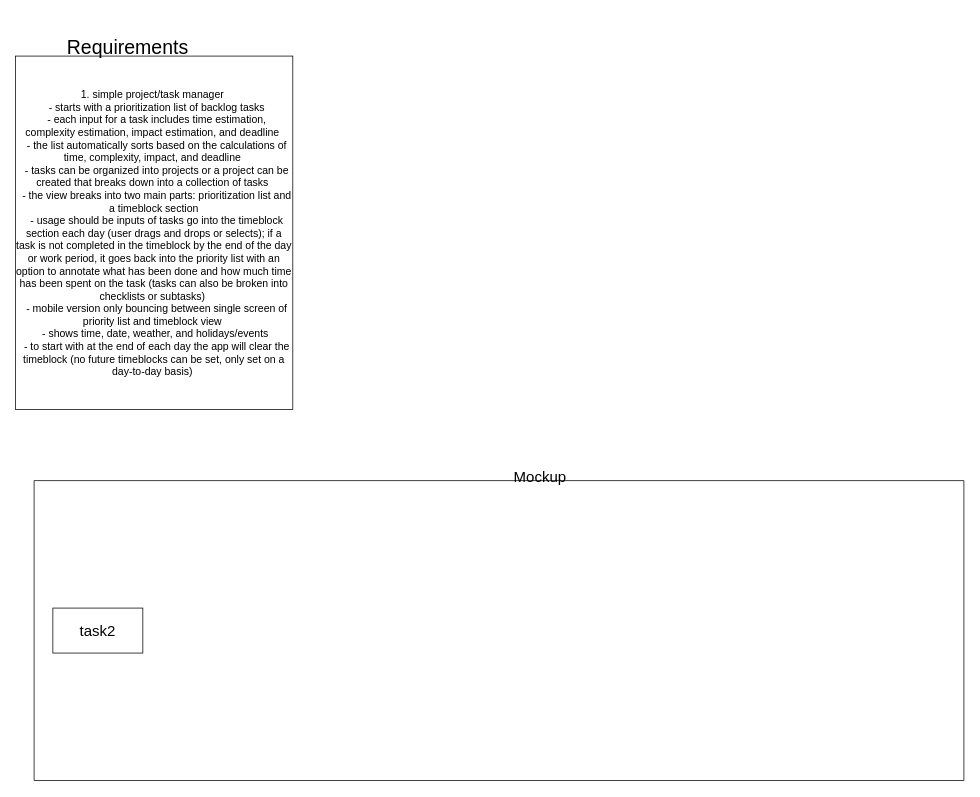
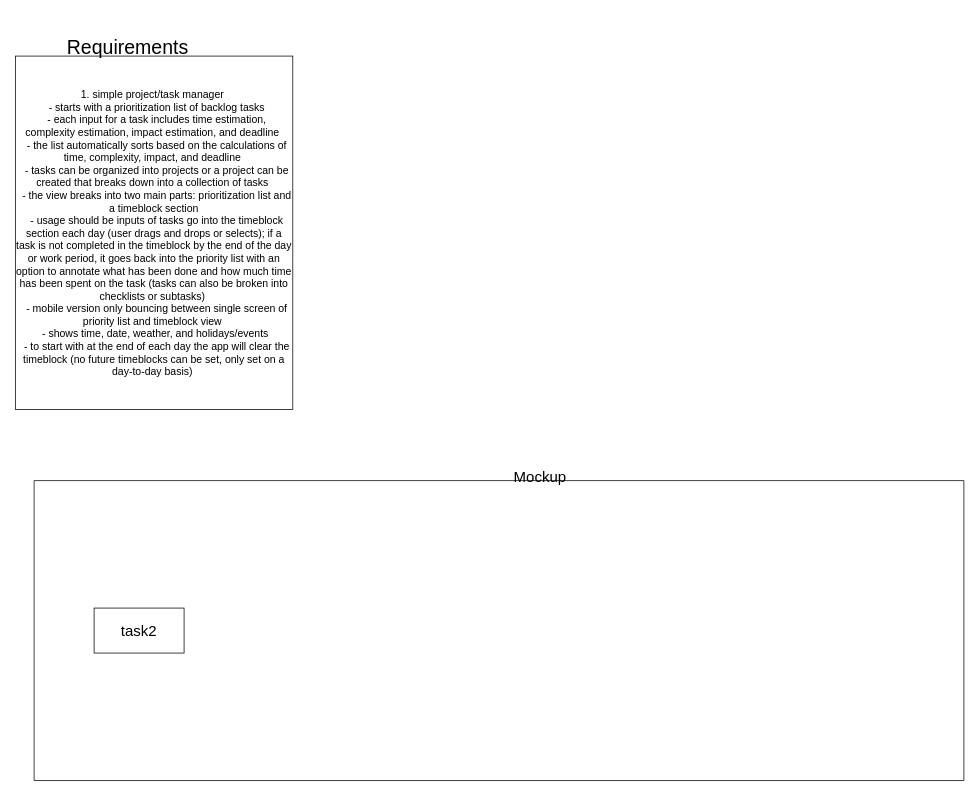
  <mxCell id="0" />
  <mxCell id="1" parent="0" />
  <mxCell id="2" value="" style="group" vertex="1" connectable="0" parent="1"><mxGeometry x="20" y="20" width="400" height="610" as="geometry" /></mxCell>
  <mxCell id="3" value="&lt;div style=&quot;font-size: 14px;&quot;&gt;&lt;font style=&quot;font-size: 14px;&quot;&gt;1. simple project/task manager&amp;nbsp;&lt;/font&gt;&lt;/div&gt;&lt;div style=&quot;font-size: 14px;&quot;&gt;&lt;font style=&quot;font-size: 14px;&quot;&gt;&amp;nbsp; - starts with a prioritization list of backlog tasks&lt;/font&gt;&lt;/div&gt;&lt;div style=&quot;font-size: 14px;&quot;&gt;&lt;font style=&quot;font-size: 14px;&quot;&gt;&amp;nbsp; - each input for a task includes time estimation, complexity estimation, impact estimation, and deadline&amp;nbsp;&lt;/font&gt;&lt;/div&gt;&lt;div style=&quot;font-size: 14px;&quot;&gt;&lt;font style=&quot;font-size: 14px;&quot;&gt;&amp;nbsp; - the list automatically sorts based on the calculations of time, complexity, impact, and deadline&amp;nbsp;&lt;/font&gt;&lt;/div&gt;&lt;div style=&quot;font-size: 14px;&quot;&gt;&lt;font style=&quot;font-size: 14px;&quot;&gt;&amp;nbsp; - tasks can be organized into projects or a project can be created that breaks down into a collection of tasks&amp;nbsp;&lt;/font&gt;&lt;/div&gt;&lt;div style=&quot;font-size: 14px;&quot;&gt;&lt;font style=&quot;font-size: 14px;&quot;&gt;&amp;nbsp; - the view breaks into two main parts: prioritization list and a timeblock section&lt;/font&gt;&lt;/div&gt;&lt;div style=&quot;font-size: 14px;&quot;&gt;&lt;font style=&quot;font-size: 14px;&quot;&gt;&amp;nbsp; - usage should be inputs of tasks go into the timeblock section each day (user drags and drops or selects); if a task is not completed in the timeblock by the end of the day or work period, it goes back into the priority list with an option to annotate what has been done and how much time has been spent on the task (tasks can also be broken into checklists or subtasks)&amp;nbsp;&lt;/font&gt;&lt;/div&gt;&lt;div style=&quot;font-size: 14px;&quot;&gt;&lt;font style=&quot;font-size: 14px;&quot;&gt;&amp;nbsp; - mobile version only bouncing between single screen of priority list and timeblock view&amp;nbsp;&lt;/font&gt;&lt;/div&gt;&lt;div style=&quot;font-size: 14px;&quot;&gt;&lt;font style=&quot;font-size: 14px;&quot;&gt;&amp;nbsp; - shows time, date, weather, and holidays/events&amp;nbsp;&lt;/font&gt;&lt;/div&gt;&lt;div style=&quot;font-size: 14px;&quot;&gt;&lt;font style=&quot;font-size: 14px;&quot;&gt;&amp;nbsp; - to start with at the end of each day the app will clear the timeblock (no future timeblocks can be set, only set on a day-to-day basis)&amp;nbsp;&lt;/font&gt;&lt;/div&gt;" style="rounded=0;whiteSpace=wrap;html=1;" vertex="1" parent="2"><mxGeometry y="53.824" width="370" height="471.36" as="geometry" /></mxCell>
  <mxCell id="4" value="&lt;font style=&quot;font-size: 26px;&quot;&gt;Requirements&lt;/font&gt;" style="text;html=1;strokeColor=none;fillColor=none;align=center;verticalAlign=middle;whiteSpace=wrap;rounded=0;" vertex="1" parent="2"><mxGeometry width="300" height="83.182" as="geometry" /></mxCell>
  <mxCell id="5" value="" style="swimlane;startSize=0;fontSize=14;" vertex="1" parent="1"><mxGeometry x="45" y="640" width="1240" height="400" as="geometry" /></mxCell>
- <mxCell id="6" value="task2" style="rounded=0;whiteSpace=wrap;html=1;fontSize=20;" vertex="1" parent="5"><mxGeometry x="25" y="170" width="120" height="60" as="geometry" /></mxCell>
+ <mxCell id="6" value="task2" style="rounded=0;whiteSpace=wrap;html=1;fontSize=20;" vertex="1" parent="5"><mxGeometry x="80" y="170" width="120" height="60" as="geometry" /></mxCell>
  <mxCell id="7" value="&lt;font style=&quot;font-size: 20px;&quot;&gt;Mockup&lt;/font&gt;" style="text;html=1;strokeColor=none;fillColor=none;align=center;verticalAlign=middle;whiteSpace=wrap;rounded=0;fontSize=14;" vertex="1" parent="1"><mxGeometry x="690" y="620" width="60" height="30" as="geometry" /></mxCell>
